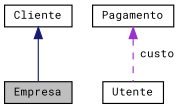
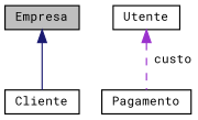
  digraph {
    fontname="Roboto Mono"
    node [color=black fillcolor=white fontname="Roboto Mono" fontsize=10 shape=record style=filled]
    edge [dir=back fontname="Roboto Mono" fontsize=10 labelfontname=Helvetica labelfontsize=10]
    n1 [fillcolor=grey75 fontcolor=black height=0.2 label=Empresa width=0.4]
    n2 [height=0.2 label=Cliente width=0.4]
    n3 [height=0.2 label=Utente width=0.4]
    n4 [height=0.2 label=Pagamento width=0.4]
-   n2 -> n1 [color=midnightblue style=solid]
-   n4 -> n3 [color=darkorchid3 label=" custo" style=dashed]
+   n1 -> n2 [color=midnightblue style=solid]
+   n3 -> n4 [color=darkorchid3 label=" custo" style=dashed]
  }
